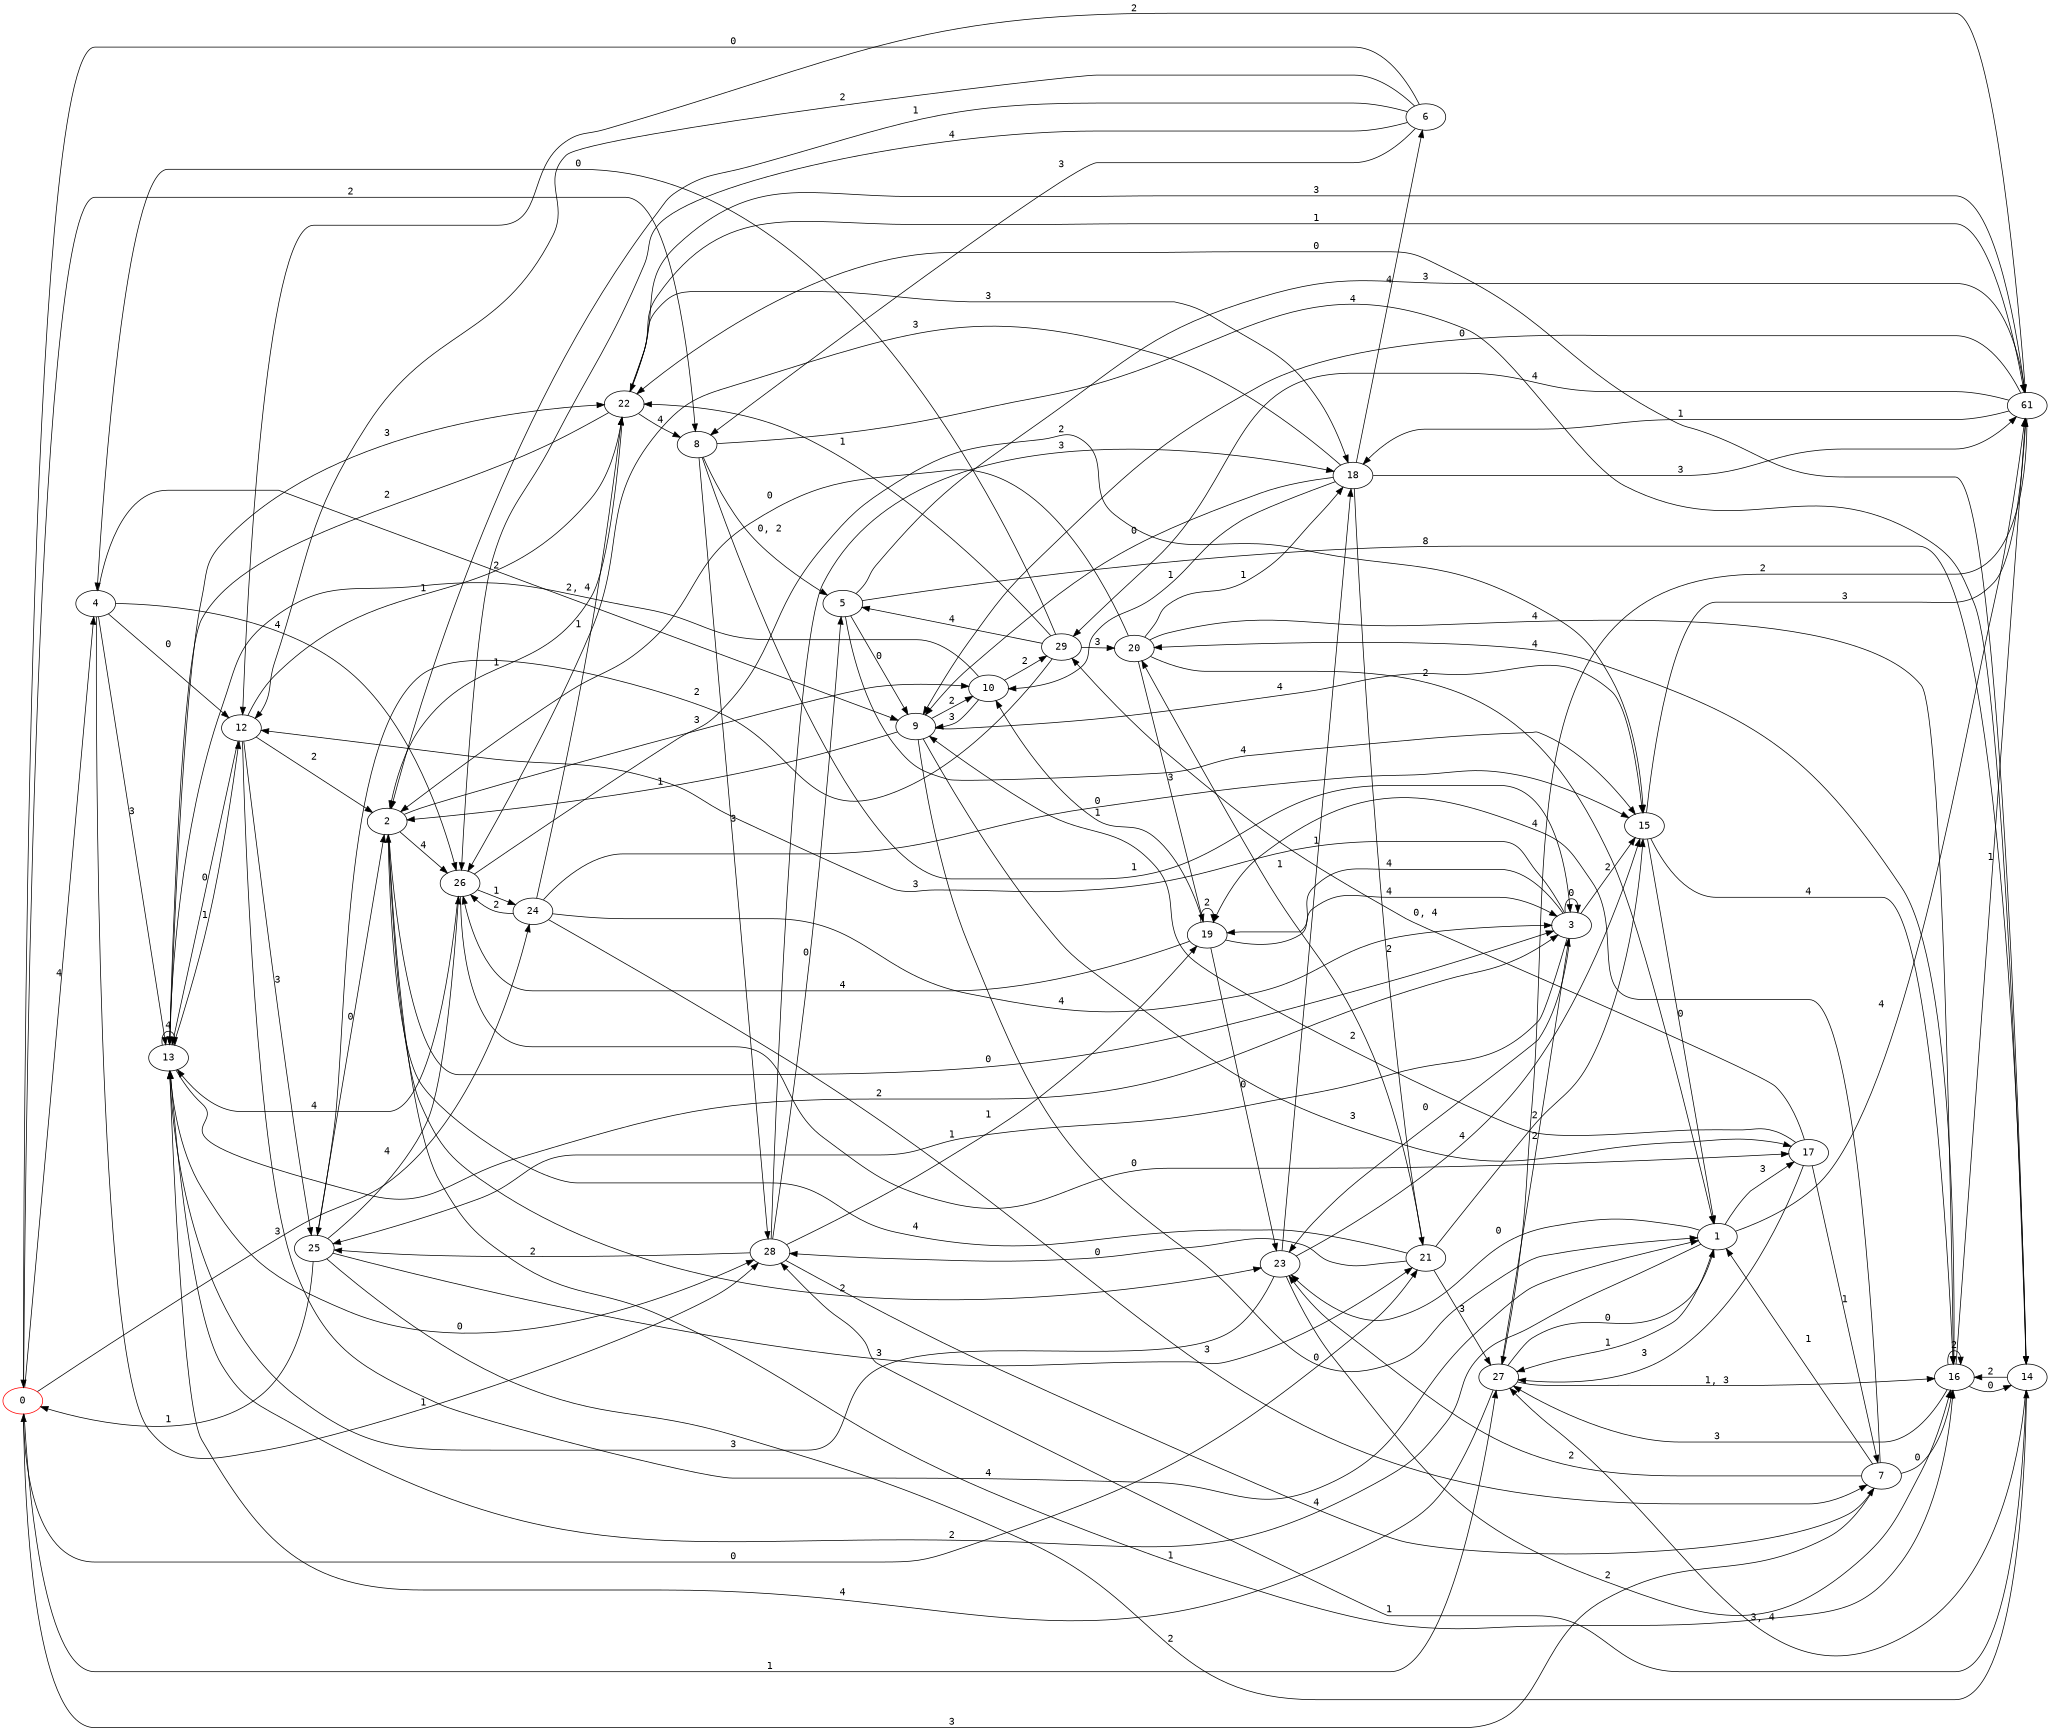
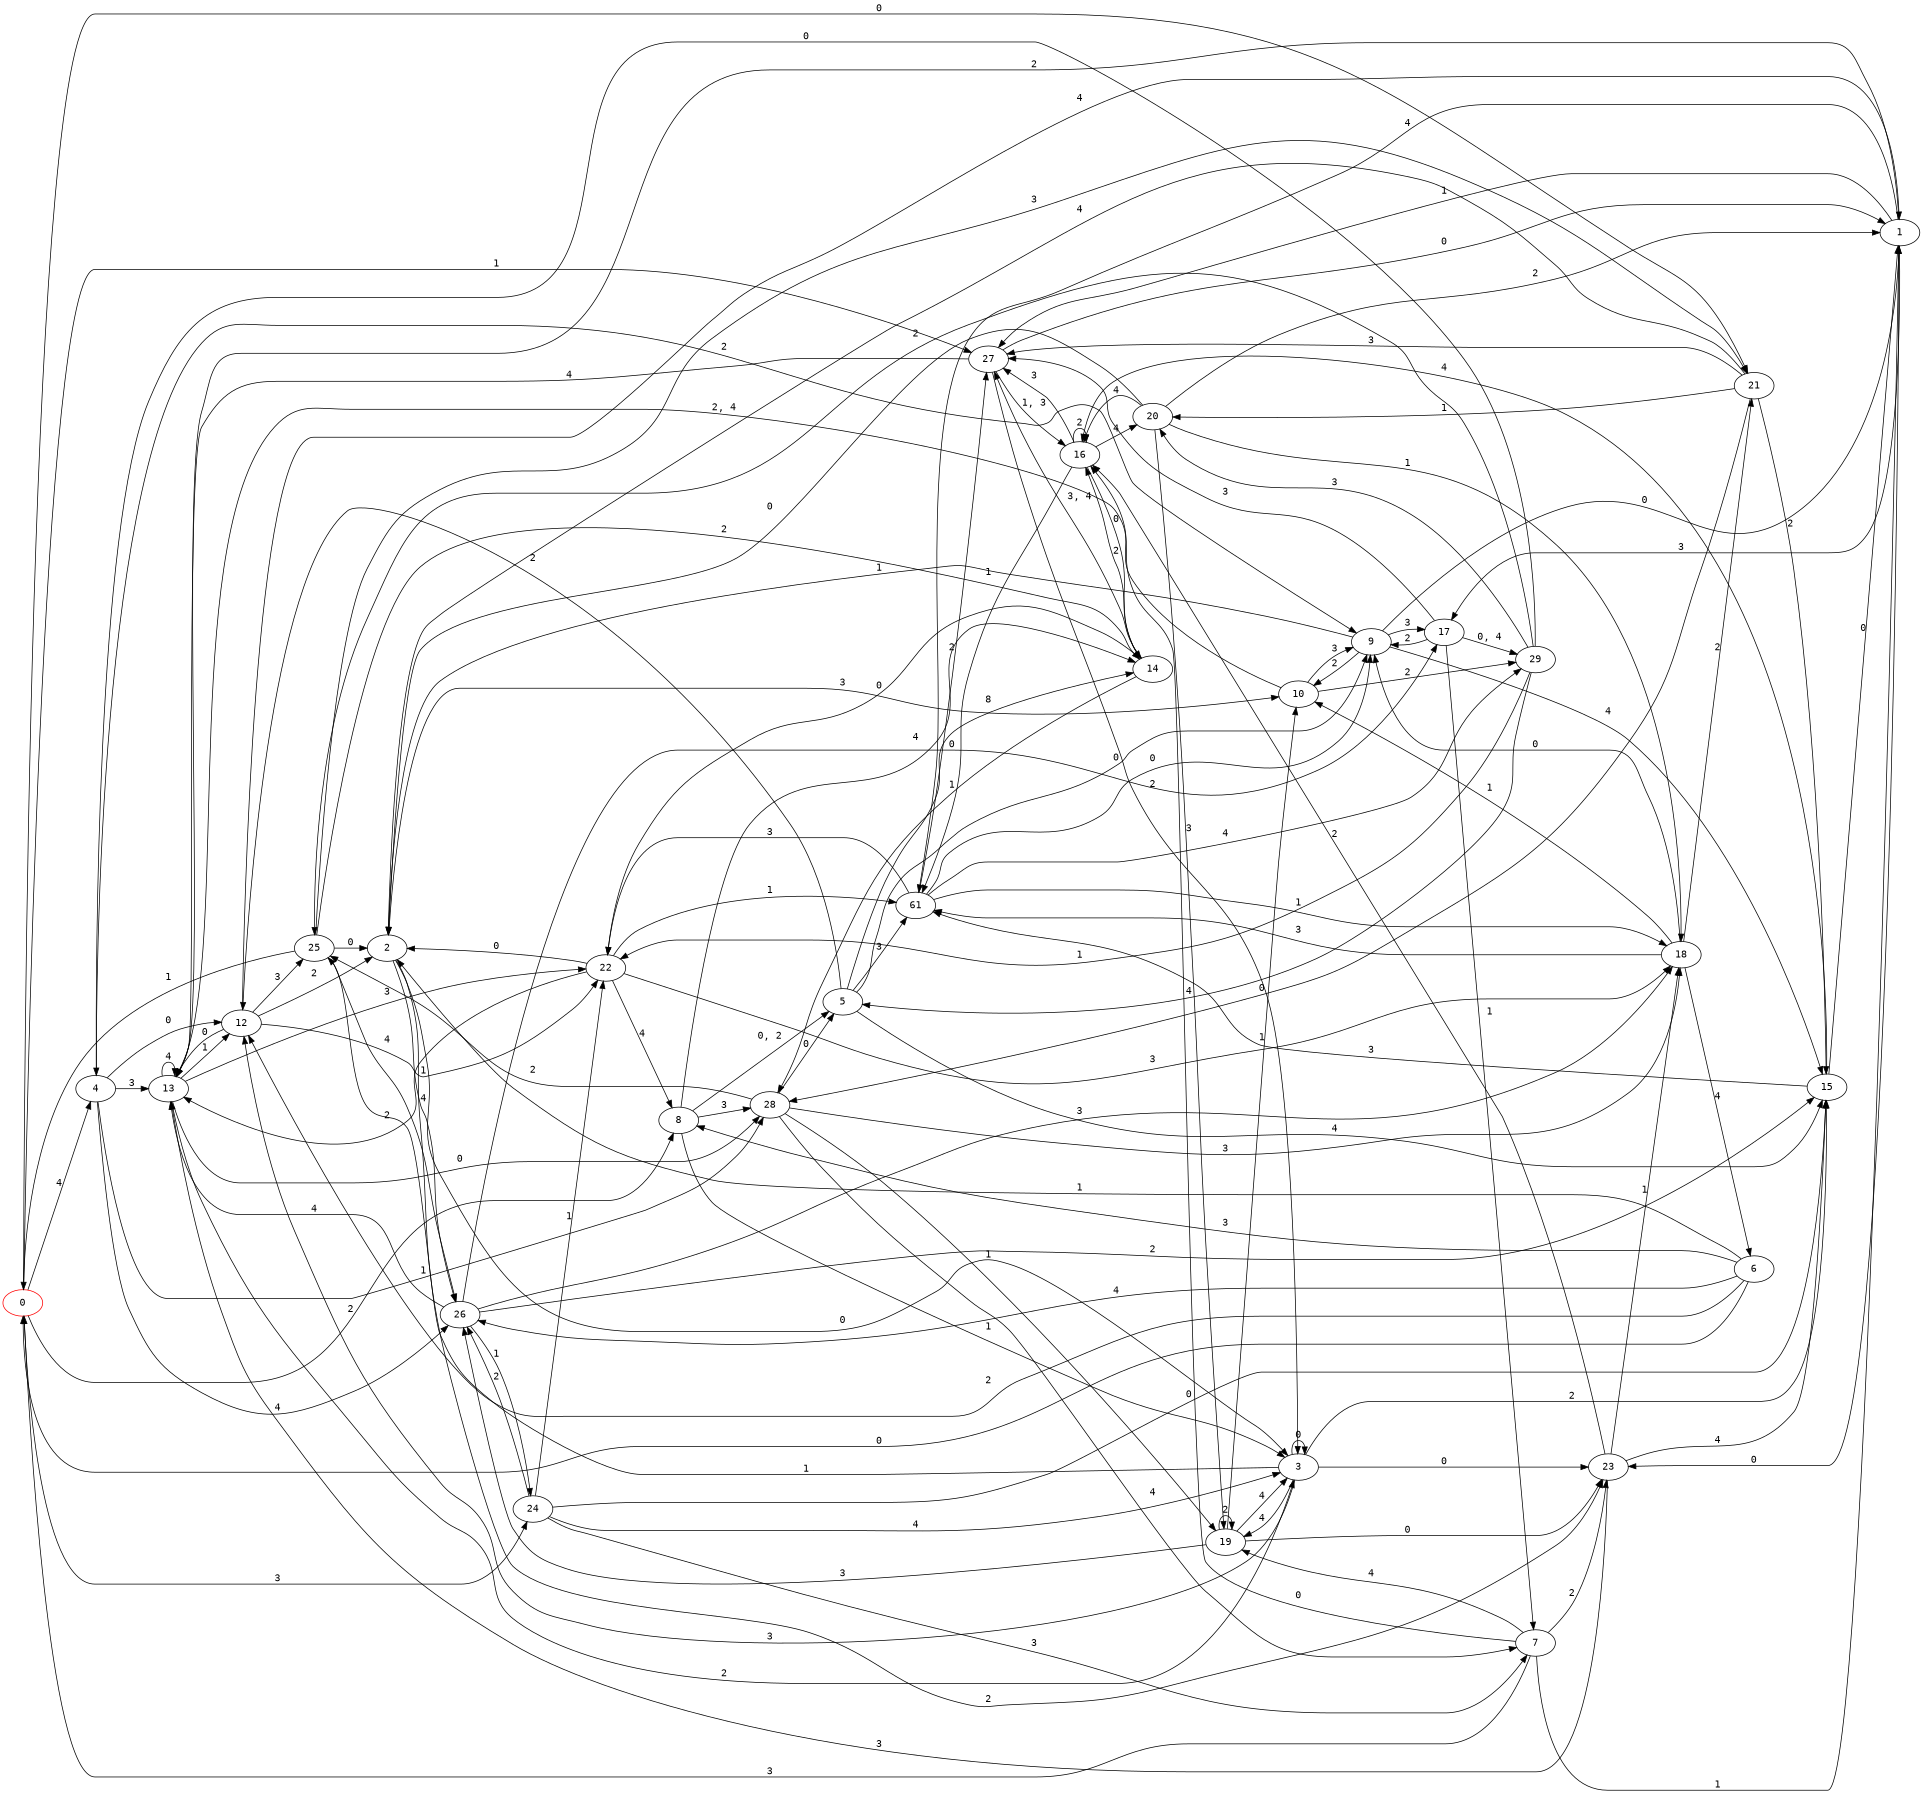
  digraph {
    fontname="DejaVu Sans Mono"
    rankdir=LR
    node [fontname="DejaVu Sans Mono"]
    edge [fontname="DejaVu Sans Mono"]
    n1 [color=red label=0]
    n2 [label=4]
    n3 [label=8]
    n4 [label=21]
    n5 [label=24]
    n6 [label=27]
    n7 [label=13]
    n8 [label=26]
    n9 [label=12]
    n10 [label=9]
    n11 [label=28]
    n12 [label=3]
    n13 [label=5]
    n14 [label=14]
    n15 [label=2]
    n16 [label=15]
    n17 [label=20]
    n18 [label=7]
    n19 [label=22]
    n20 [label=1]
    n21 [label=16]
    n22 [label=61]
    n23 [label=17]
    n24 [label=23]
    n25 [label=29]
    n26 [label=18]
    n27 [label=10]
    n28 [label=19]
    n29 [label=25]
    n30 [label=6]
    n1 -> n2 [label=4]
    n1 -> n3 [label=2]
    n1 -> n4 [label=0]
    n1 -> n5 [label=3]
    n1 -> n6 [label=1]
    n2 -> n7 [label=3]
    n2 -> n8 [label=4]
    n2 -> n9 [label=0]
    n2 -> n10 [label=2]
    n2 -> n11 [label=1]
    n3 -> n11 [label=3]
    n3 -> n12 [label=1]
    n3 -> n13 [label="0, 2"]
    n3 -> n14 [label=4]
    n4 -> n6 [label=3]
    n4 -> n11 [label=0]
    n4 -> n15 [label=4]
    n4 -> n16 [label=2]
    n4 -> n17 [label=1]
    n5 -> n8 [label=2]
    n5 -> n12 [label=4]
    n5 -> n16 [label=0]
    n5 -> n18 [label=3]
    n5 -> n19 [label=1]
    n6 -> n7 [label=4]
    n6 -> n12 [label=2]
    n6 -> n20 [label=0]
    n6 -> n21 [label="1, 3"]
    n7 -> n7 [label=4]
    n7 -> n9 [label=1]
    n7 -> n11 [label=0]
    n7 -> n12 [label=2]
    n7 -> n19 [label=3]
    n8 -> n5 [label=1]
    n8 -> n7 [label=4]
    n8 -> n16 [label=2]
    n8 -> n23 [label=0]
-   n26 -> n8 [label=3]
+   n8 -> n26 [label=3]
    n9 -> n7 [label=0]
    n9 -> n15 [label=2]
    n9 -> n19 [label=1]
    n9 -> n20 [label=4]
    n9 -> n29 [label=3]
    n10 -> n15 [label=1]
    n10 -> n16 [label=4]
    n10 -> n20 [label=0]
    n10 -> n23 [label=3]
    n10 -> n27 [label=2]
    n11 -> n13 [label=0]
    n11 -> n18 [label=4]
    n11 -> n26 [label=3]
    n11 -> n28 [label=1]
    n11 -> n29 [label=2]
    n12 -> n9 [label=3]
    n12 -> n12 [label=0]
    n12 -> n16 [label=2]
    n12 -> n24 [label=0]
    n12 -> n28 [label=4]
    n12 -> n29 [label=1]
-   n22 -> n9 [label=2]
+   n13 -> n9 [label=2]
    n13 -> n10 [label=0]
    n13 -> n14 [label=8]
    n13 -> n16 [label=4]
    n13 -> n22 [label=3]
    n14 -> n6 [label="3, 4"]
    n14 -> n11 [label=1]
    n14 -> n19 [label=0]
    n14 -> n21 [label=2]
    n15 -> n8 [label=4]
    n15 -> n12 [label=0]
-   n15 -> n21 [label=1]
    n15 -> n24 [label=2]
    n15 -> n27 [label=3]
    n16 -> n20 [label=0]
    n16 -> n21 [label=4]
    n16 -> n22 [label=3]
    n17 -> n15 [label=0]
    n17 -> n20 [label=2]
    n17 -> n21 [label=4]
    n17 -> n26 [label=1]
    n17 -> n28 [label=3]
    n18 -> n1 [label=3]
    n18 -> n20 [label=1]
    n18 -> n21 [label=0]
    n18 -> n24 [label=2]
    n18 -> n28 [label=4]
    n19 -> n3 [label=4]
    n19 -> n7 [label=2]
-   n19 -> n15 [label=1]
+   n19 -> n15 [label=0]
    n19 -> n22 [label=1]
    n19 -> n26 [label=3]
    n20 -> n6 [label=1]
    n20 -> n7 [label=2]
    n20 -> n22 [label=4]
    n20 -> n23 [label=3]
    n20 -> n24 [label=0]
    n21 -> n6 [label=3]
    n21 -> n14 [label=0]
    n21 -> n17 [label=4]
    n21 -> n21 [label=2]
    n21 -> n22 [label=1]
    n22 -> n6 [label=2]
    n22 -> n10 [label=0]
    n22 -> n19 [label=3]
    n22 -> n25 [label=4]
    n22 -> n26 [label=1]
    n23 -> n6 [label=3]
    n23 -> n10 [label=2]
    n23 -> n18 [label=1]
    n23 -> n25 [label="0, 4"]
    n24 -> n7 [label=3]
    n24 -> n16 [label=4]
    n24 -> n21 [label=2]
    n24 -> n26 [label=1]
    n25 -> n2 [label=0]
    n25 -> n13 [label=4]
    n25 -> n17 [label=3]
    n25 -> n19 [label=1]
    n25 -> n29 [label=2]
    n26 -> n4 [label=2]
    n26 -> n10 [label=0]
    n26 -> n22 [label=3]
    n26 -> n27 [label=1]
    n26 -> n30 [label=4]
    n27 -> n7 [label="2, 4"]
    n27 -> n10 [label=3]
    n27 -> n25 [label=2]
-   n28 -> n8 [label=4]
+   n28 -> n8 [label=3]
    n28 -> n12 [label=4]
    n28 -> n24 [label=0]
    n28 -> n27 [label=1]
    n28 -> n28 [label=2]
    n29 -> n1 [label=1]
    n29 -> n4 [label=3]
    n29 -> n8 [label=4]
    n29 -> n14 [label=2]
    n29 -> n15 [label=0]
    n30 -> n1 [label=0]
    n30 -> n3 [label=3]
    n30 -> n8 [label=4]
    n30 -> n9 [label=2]
    n30 -> n15 [label=1]
  }
